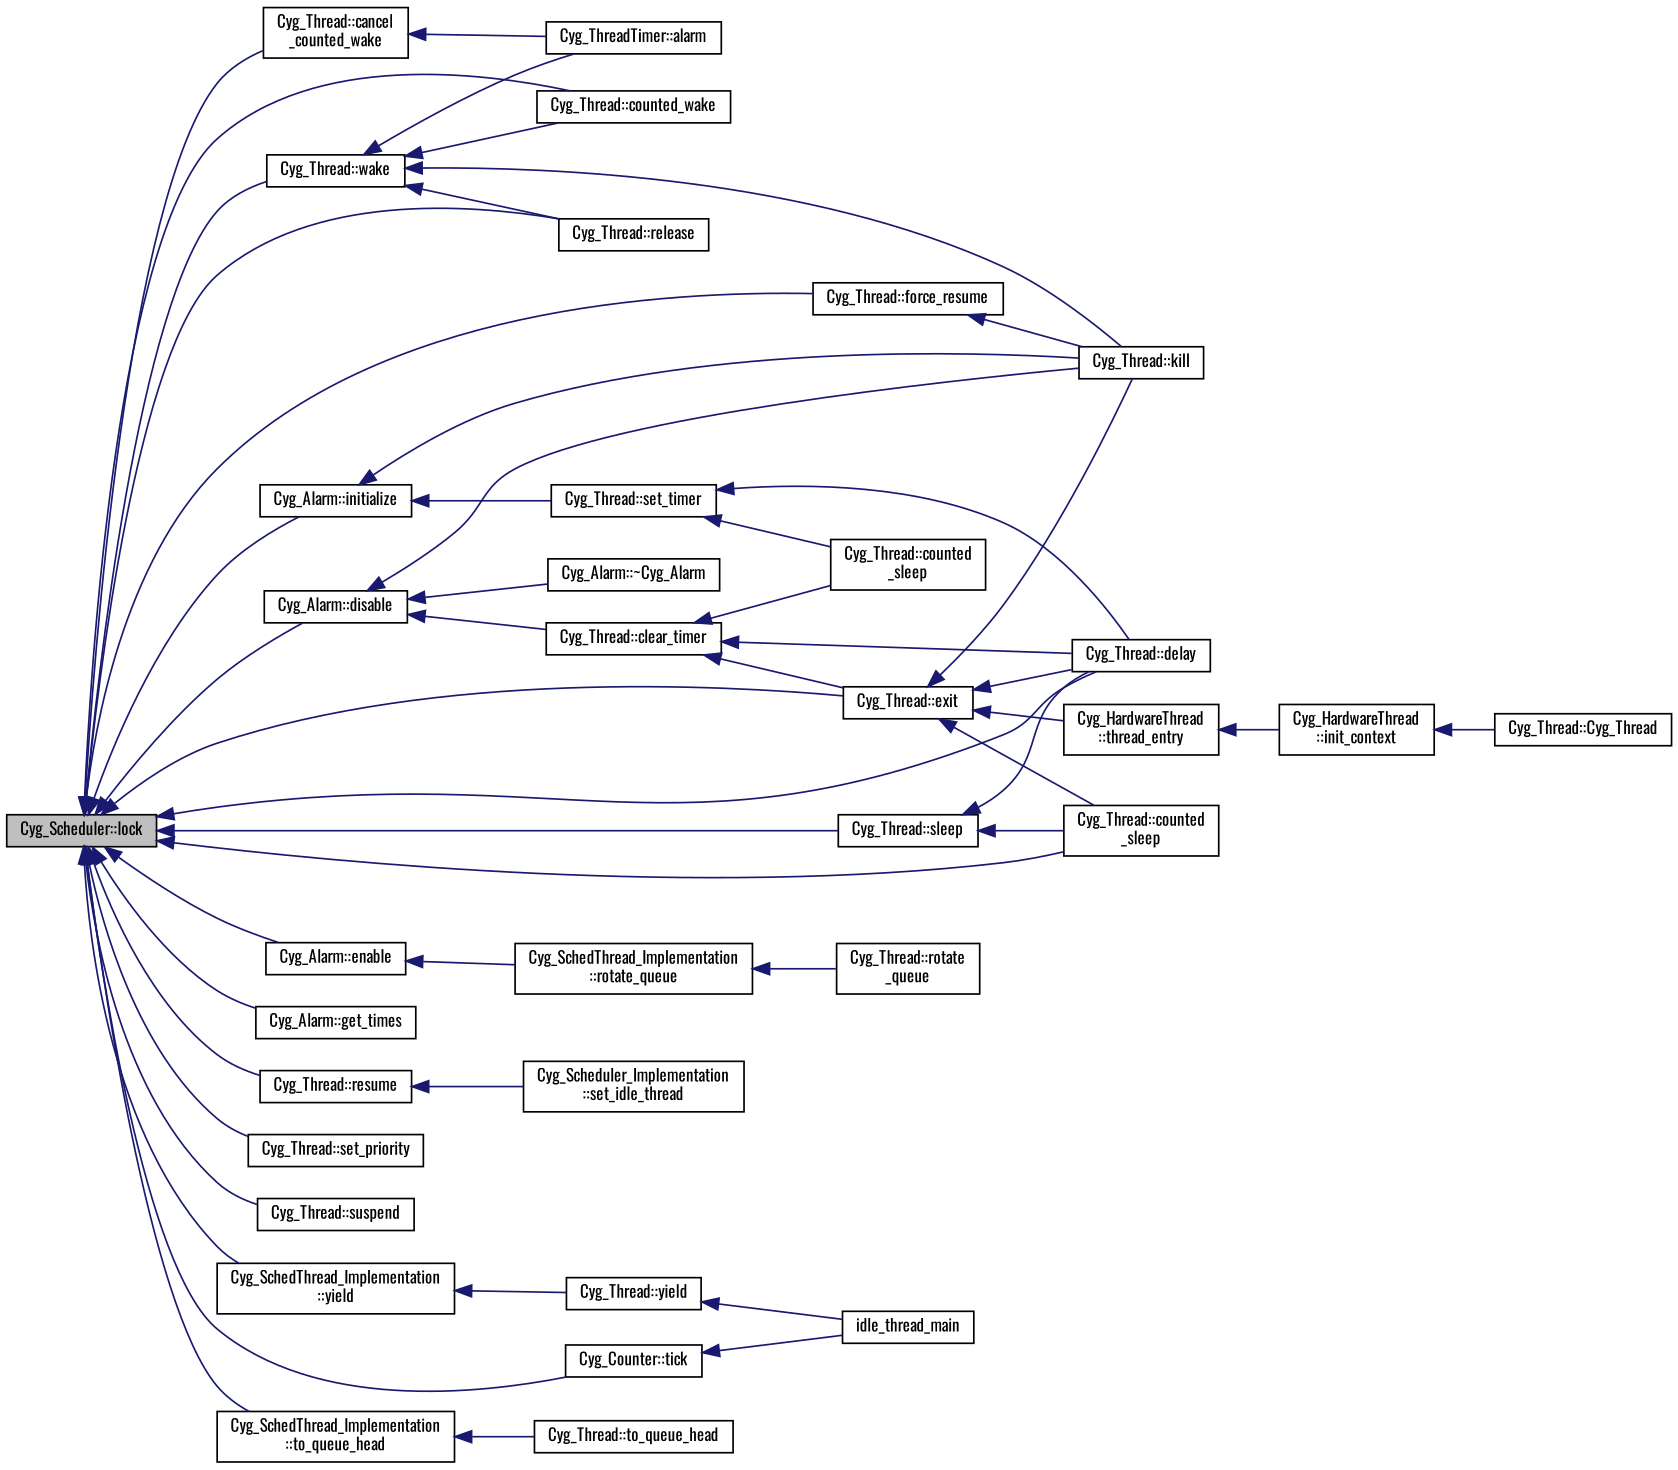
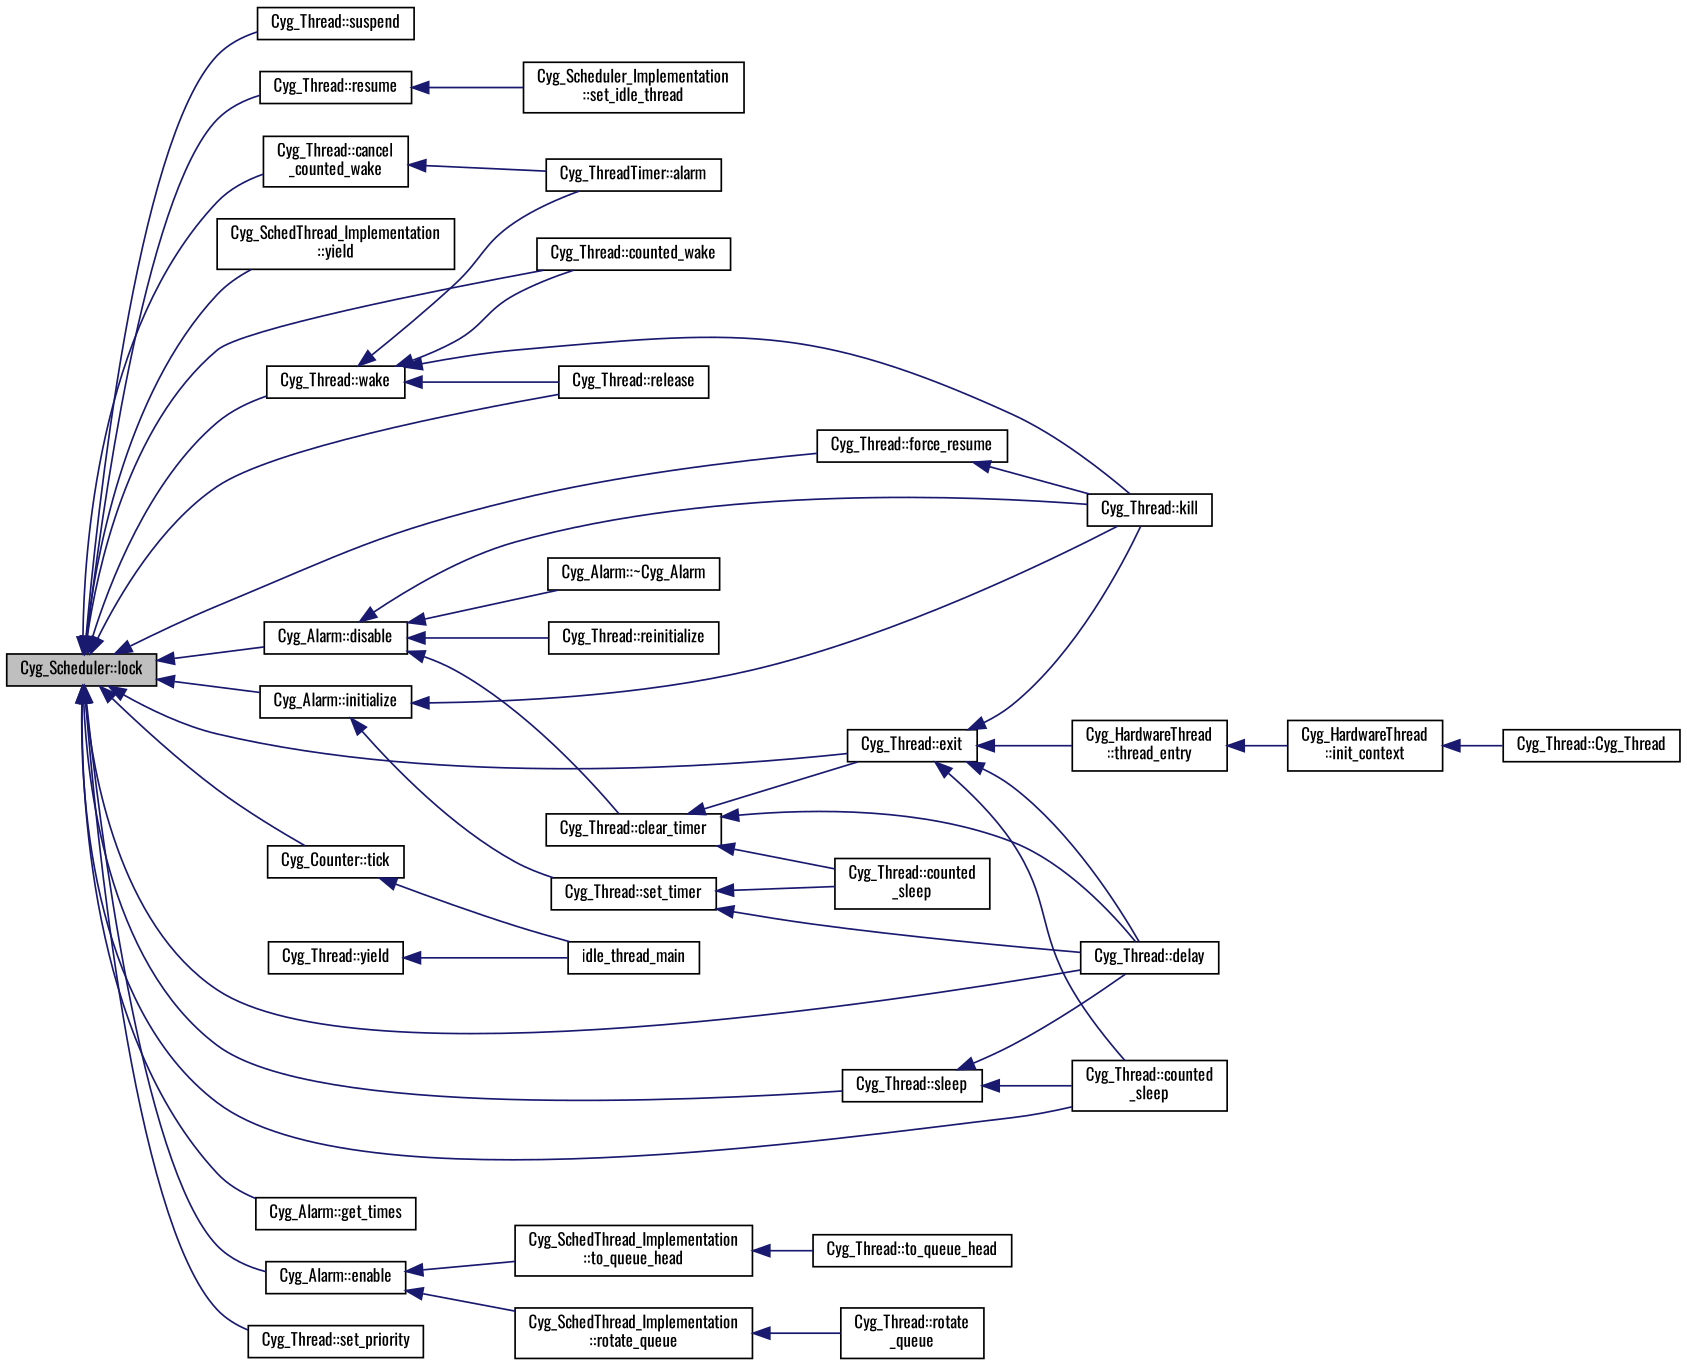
  digraph {
    fontname=Oswald
    rankdir=LR
    node [color=black fillcolor=white fontname=Oswald fontsize=10 shape=record style=filled]
    edge [color=midnightblue dir=back fontname=Oswald fontsize=10 labelfontname=Helvetica labelfontsize=10 style=solid]
    n1 [fillcolor=grey75 fontcolor=black height=0.2 label="Cyg_Scheduler::lock" width=0.4]
    n2 [height=0.2 label="Cyg_Thread::cancel\l_counted_wake" width=0.4]
    n3 [height=0.2 label="Cyg_Thread::counted\l_sleep" width=0.4]
    n4 [height=0.2 label="Cyg_Thread::counted_wake" width=0.4]
    n5 [height=0.2 label="Cyg_Thread::delay" width=0.4]
    n6 [height=0.2 label="Cyg_Alarm::disable" width=0.4]
    n7 [height=0.2 label="Cyg_Thread::exit" width=0.4]
    n8 [height=0.2 label="Cyg_Alarm::enable" width=0.4]
    n9 [height=0.2 label="Cyg_Thread::force_resume" width=0.4]
    n10 [height=0.2 label="Cyg_Alarm::get_times" width=0.4]
    n11 [height=0.2 label="Cyg_Alarm::initialize" width=0.4]
    n12 [height=0.2 label="Cyg_Thread::release" width=0.4]
    n13 [height=0.2 label="Cyg_Thread::resume" width=0.4]
    n14 [height=0.2 label="Cyg_Thread::set_priority" width=0.4]
    n15 [height=0.2 label="Cyg_Thread::sleep" width=0.4]
    n16 [height=0.2 label="Cyg_Thread::suspend" width=0.4]
    n17 [height=0.2 label="Cyg_Counter::tick" width=0.4]
    n18 [height=0.2 label="Cyg_SchedThread_Implementation\l::to_queue_head" width=0.4]
    n19 [height=0.2 label="Cyg_Thread::wake" width=0.4]
    n20 [height=0.2 label="Cyg_SchedThread_Implementation\l::yield" width=0.4]
    n21 [height=0.2 label="Cyg_ThreadTimer::alarm" width=0.4]
    n22 [height=0.2 label="Cyg_Thread::kill" width=0.4]
    n23 [height=0.2 label="Cyg_Thread::clear_timer" width=0.4]
+   n24 [height=0.2 label="Cyg_Thread::reinitialize" width=0.4]
    n25 [height=0.2 label="Cyg_Alarm::~Cyg_Alarm" width=0.4]
    n26 [height=0.2 label="Cyg_HardwareThread\l::thread_entry" width=0.4]
    n27 [height=0.2 label="Cyg_SchedThread_Implementation\l::rotate_queue" width=0.4]
    n28 [height=0.2 label="Cyg_Thread::set_timer" width=0.4]
    n29 [height=0.2 label="Cyg_Scheduler_Implementation\l::set_idle_thread" width=0.4]
    n30 [height=0.2 label="Cyg_Thread::rotate\l_queue" width=0.4]
    n31 [height=0.2 label=idle_thread_main width=0.4]
    n32 [height=0.2 label="Cyg_Thread::to_queue_head" width=0.4]
    n33 [height=0.2 label="Cyg_Thread::yield" width=0.4]
    n34 [height=0.2 label="Cyg_Thread::counted\l_sleep" width=0.4]
    n35 [height=0.2 label="Cyg_HardwareThread\l::init_context" width=0.4]
    n36 [height=0.2 label="Cyg_Thread::Cyg_Thread" width=0.4]
    n1 -> n2
    n1 -> n3
    n1 -> n4
    n1 -> n5
    n1 -> n6
    n1 -> n7
    n1 -> n8
    n1 -> n9
    n1 -> n10
    n1 -> n11
    n1 -> n12
    n1 -> n13
    n1 -> n14
    n1 -> n15
    n1 -> n16
    n1 -> n17
-   n1 -> n18
+   n8 -> n18
    n1 -> n19
    n1 -> n20
    n2 -> n21
    n6 -> n22
    n6 -> n23
+   n6 -> n24
    n6 -> n25
    n7 -> n3
    n7 -> n5
    n7 -> n22
    n7 -> n26
    n8 -> n27
    n9 -> n22
    n11 -> n22
    n11 -> n28
    n13 -> n29
    n15 -> n3
    n15 -> n5
    n17 -> n31
    n18 -> n32
    n19 -> n4
    n19 -> n12
    n19 -> n21
    n19 -> n22
-   n20 -> n33
    n23 -> n5
    n23 -> n7
    n23 -> n34
    n26 -> n35
    n27 -> n30
    n28 -> n5
    n28 -> n34
    n33 -> n31
    n35 -> n36
  }
